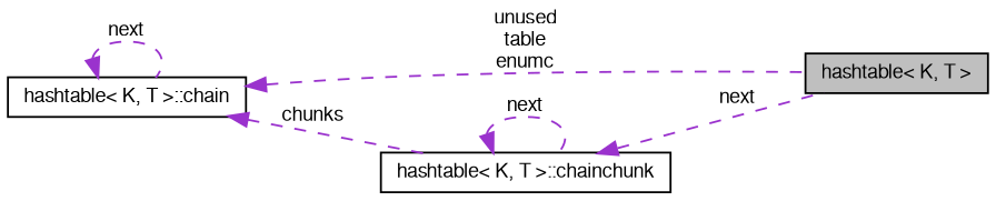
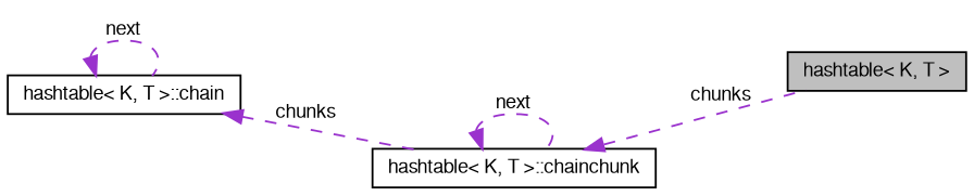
  digraph {
    rankdir=LR
    node [color=black fillcolor=white fontname=FreeSans fontsize=10 shape=record style=filled]
    edge [color=darkorchid3 dir=back fontname=FreeSans fontsize=10 labelfontname=FreeSans labelfontsize=10 style=dashed]
    n1 [fillcolor=grey75 fontcolor=black height=0.2 label="hashtable\< K, T \>" width=0.4]
    n2 [height=0.2 label="hashtable\< K, T \>::chain" width=0.4]
    n3 [height=0.2 label="hashtable\< K, T \>::chainchunk" width=0.4]
-   n2 -> n1 [label="unused\ntable\nenumc"]
    n2 -> n2 [label=next]
    n2 -> n3 [label=chunks]
-   n3 -> n1 [label=next]
+   n3 -> n1 [label=chunks]
    n3 -> n3 [label=next]
  }
